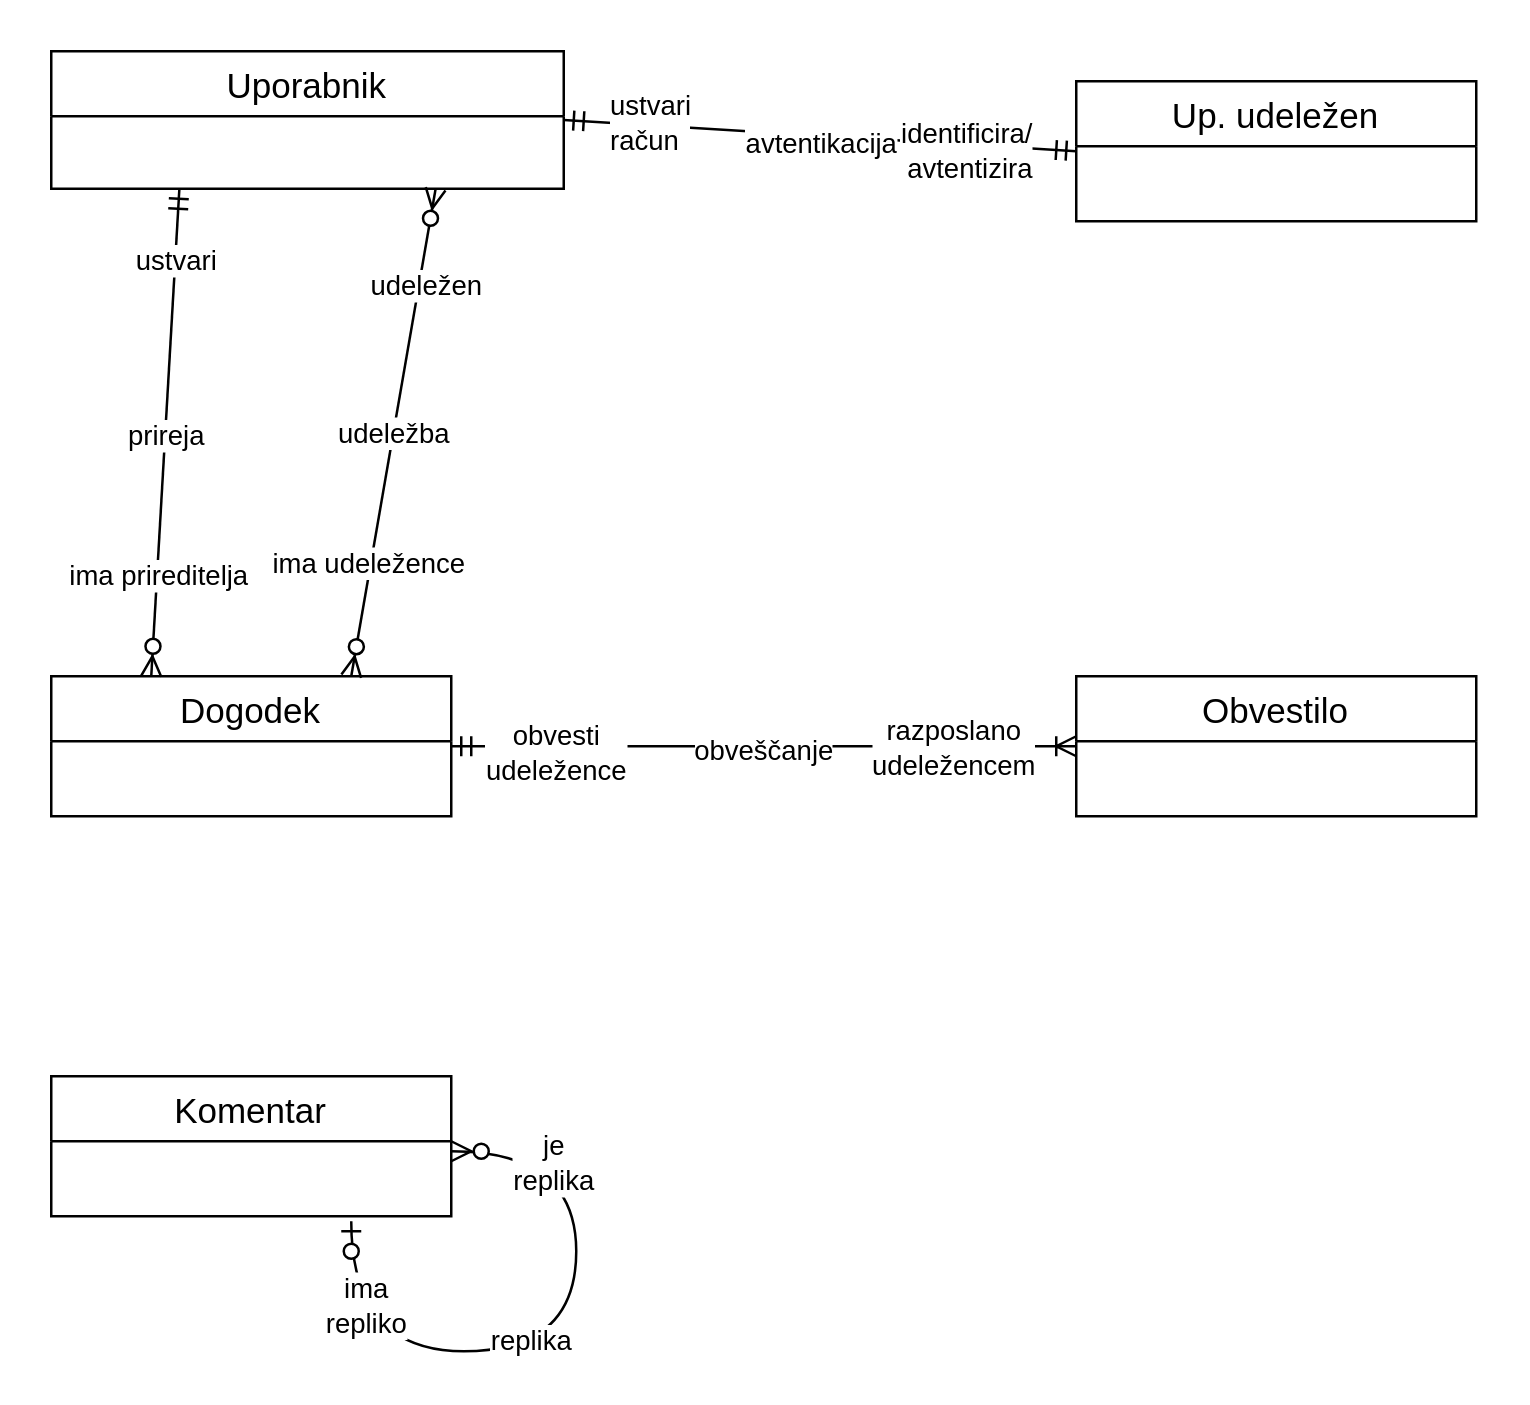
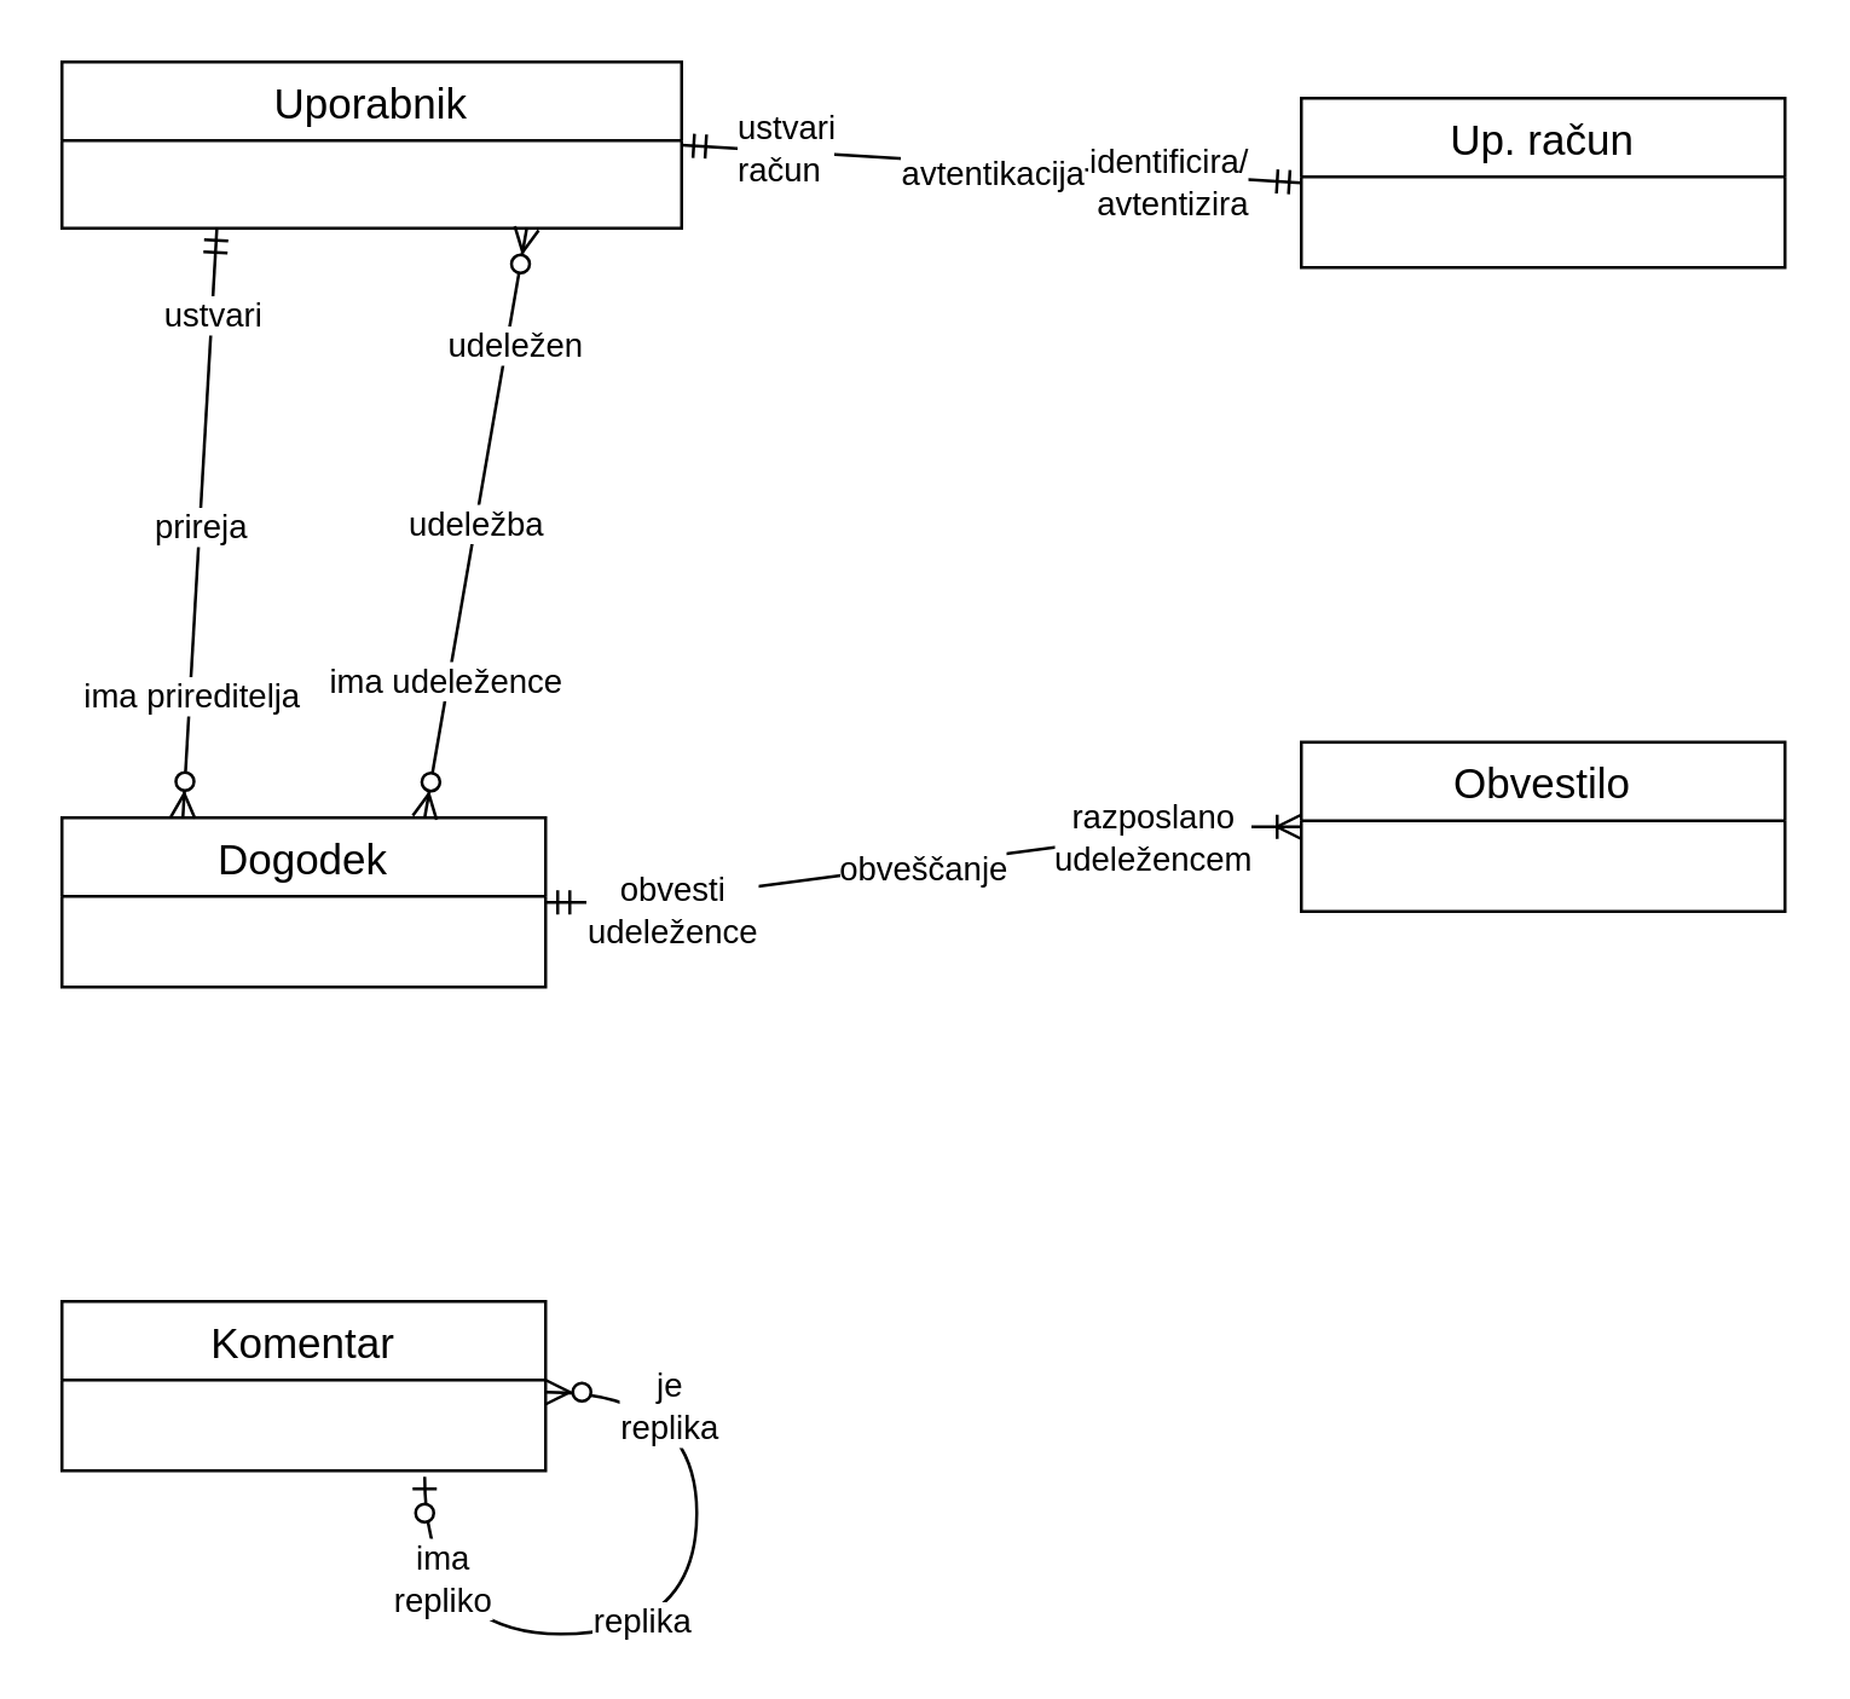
  <mxCell id="0" />
  <mxCell id="1" parent="0" />
  <mxCell id="2" value="Uporabnik" style="swimlane;fontStyle=0;childLayout=stackLayout;horizontal=1;startSize=26;horizontalStack=0;resizeParent=1;resizeParentMax=0;resizeLast=0;collapsible=1;marginBottom=0;align=center;fontSize=14;labelBackgroundColor=default;" vertex="1" parent="1"><mxGeometry x="20" y="20" width="205" height="55" as="geometry" /></mxCell>
- <mxCell id="3" value="Up. udeležen" style="swimlane;fontStyle=0;childLayout=stackLayout;horizontal=1;startSize=26;horizontalStack=0;resizeParent=1;resizeParentMax=0;resizeLast=0;collapsible=1;marginBottom=0;align=center;fontSize=14;labelBackgroundColor=default;" vertex="1" parent="1"><mxGeometry x="430" y="32" width="160" height="56" as="geometry" /></mxCell>
+ <mxCell id="3" value="Up. račun" style="swimlane;fontStyle=0;childLayout=stackLayout;horizontal=1;startSize=26;horizontalStack=0;resizeParent=1;resizeParentMax=0;resizeLast=0;collapsible=1;marginBottom=0;align=center;fontSize=14;labelBackgroundColor=default;" vertex="1" parent="1"><mxGeometry x="430" y="32" width="160" height="56" as="geometry" /></mxCell>
  <mxCell id="4" value="Dogodek" style="swimlane;fontStyle=0;childLayout=stackLayout;horizontal=1;startSize=26;horizontalStack=0;resizeParent=1;resizeParentMax=0;resizeLast=0;collapsible=1;marginBottom=0;align=center;fontSize=14;labelBackgroundColor=default;" vertex="1" parent="1"><mxGeometry x="20" y="270" width="160" height="56" as="geometry" /></mxCell>
- <mxCell id="5" value="Obvestilo" style="swimlane;fontStyle=0;childLayout=stackLayout;horizontal=1;startSize=26;horizontalStack=0;resizeParent=1;resizeParentMax=0;resizeLast=0;collapsible=1;marginBottom=0;align=center;fontSize=14;labelBackgroundColor=default;" vertex="1" parent="1"><mxGeometry x="430" y="270" width="160" height="56" as="geometry" /></mxCell>
+ <mxCell id="5" value="Obvestilo" style="swimlane;fontStyle=0;childLayout=stackLayout;horizontal=1;startSize=26;horizontalStack=0;resizeParent=1;resizeParentMax=0;resizeLast=0;collapsible=1;marginBottom=0;align=center;fontSize=14;labelBackgroundColor=default;" vertex="1" parent="1"><mxGeometry x="430" y="245" width="160" height="56" as="geometry" /></mxCell>
  <mxCell id="6" value="Komentar" style="swimlane;fontStyle=0;childLayout=stackLayout;horizontal=1;startSize=26;horizontalStack=0;resizeParent=1;resizeParentMax=0;resizeLast=0;collapsible=1;marginBottom=0;align=center;fontSize=14;labelBackgroundColor=default;" vertex="1" parent="1"><mxGeometry x="20" y="430" width="160" height="56" as="geometry" /></mxCell>
  <mxCell id="7" value="" style="fontSize=12;html=1;endArrow=ERmandOne;startArrow=ERmandOne;rounded=0;entryX=0;entryY=0.5;entryDx=0;entryDy=0;exitX=1;exitY=0.5;exitDx=0;exitDy=0;labelBackgroundColor=default;fontColor=default;" edge="1" parent="1" source="2" target="3"><mxGeometry width="100" height="100" relative="1" as="geometry"><mxPoint x="340" y="310" as="sourcePoint" /><mxPoint x="350" y="130" as="targetPoint" /></mxGeometry></mxCell>
  <mxCell id="8" value="avtentikacija" style="edgeLabel;html=1;align=center;verticalAlign=middle;resizable=0;points=[];labelBackgroundColor=default;" vertex="1" connectable="0" parent="7"><mxGeometry x="0.001" y="-3" relative="1" as="geometry"><mxPoint as="offset" /></mxGeometry></mxCell>
  <mxCell id="9" value="ustvari&lt;div&gt;račun&lt;/div&gt;" style="edgeLabel;html=1;align=left;verticalAlign=middle;resizable=0;points=[];labelBackgroundColor=default;" vertex="1" connectable="0" parent="7"><mxGeometry x="-0.834" relative="1" as="geometry"><mxPoint as="offset" /></mxGeometry></mxCell>
  <mxCell id="10" value="&lt;span style=&quot;color: light-dark(rgb(0, 0, 0), rgb(255, 255, 255));&quot;&gt;identificira/&lt;/span&gt;&lt;br&gt;&lt;div style=&quot;&quot;&gt;avtentizira&lt;/div&gt;" style="edgeLabel;html=1;align=right;verticalAlign=middle;resizable=0;points=[];labelBackgroundColor=default;" vertex="1" connectable="0" parent="7"><mxGeometry x="0.917" relative="1" as="geometry"><mxPoint x="-9" as="offset" /></mxGeometry></mxCell>
  <mxCell id="11" value="" style="fontSize=12;html=1;endArrow=ERzeroToMany;startArrow=ERmandOne;rounded=0;entryX=0.25;entryY=0;entryDx=0;entryDy=0;exitX=0.25;exitY=1;exitDx=0;exitDy=0;labelBackgroundColor=default;fontColor=default;" edge="1" parent="1" source="2" target="4"><mxGeometry width="100" height="100" relative="1" as="geometry"><mxPoint x="120" y="220" as="sourcePoint" /><mxPoint x="440" y="210" as="targetPoint" /></mxGeometry></mxCell>
  <mxCell id="12" value="prireja" style="edgeLabel;html=1;align=center;verticalAlign=middle;resizable=0;points=[];labelBackgroundColor=default;" vertex="1" connectable="0" parent="11"><mxGeometry x="0.009" relative="1" as="geometry"><mxPoint as="offset" /></mxGeometry></mxCell>
  <mxCell id="13" value="ima prireditelja" style="edgeLabel;html=1;align=center;verticalAlign=middle;resizable=0;points=[];labelBackgroundColor=default;" vertex="1" connectable="0" parent="11"><mxGeometry x="0.584" relative="1" as="geometry"><mxPoint as="offset" /></mxGeometry></mxCell>
  <mxCell id="14" value="ustvari" style="edgeLabel;html=1;align=center;verticalAlign=middle;resizable=0;points=[];labelBackgroundColor=default;" vertex="1" connectable="0" parent="11"><mxGeometry x="-0.703" relative="1" as="geometry"><mxPoint as="offset" /></mxGeometry></mxCell>
  <mxCell id="15" value="" style="fontSize=12;html=1;endArrow=ERzeroToMany;endFill=1;startArrow=ERzeroToMany;rounded=0;exitX=0.75;exitY=0;exitDx=0;exitDy=0;entryX=0.75;entryY=1;entryDx=0;entryDy=0;labelBackgroundColor=default;fontColor=default;" edge="1" parent="1" source="4" target="2"><mxGeometry width="100" height="100" relative="1" as="geometry"><mxPoint x="340" y="310" as="sourcePoint" /><mxPoint x="440" y="210" as="targetPoint" /></mxGeometry></mxCell>
  <mxCell id="16" value="udeležba" style="edgeLabel;html=1;align=center;verticalAlign=middle;resizable=0;points=[];labelBackgroundColor=default;" vertex="1" connectable="0" parent="15"><mxGeometry x="-0.002" relative="1" as="geometry"><mxPoint as="offset" /></mxGeometry></mxCell>
  <mxCell id="17" value="udeležen" style="edgeLabel;html=1;align=center;verticalAlign=middle;resizable=0;points=[];labelBackgroundColor=default;" vertex="1" connectable="0" parent="15"><mxGeometry x="0.726" y="1" relative="1" as="geometry"><mxPoint x="1" y="12" as="offset" /></mxGeometry></mxCell>
  <mxCell id="18" value="ima udeležence" style="edgeLabel;html=1;align=center;verticalAlign=middle;resizable=0;points=[];labelBackgroundColor=default;" vertex="1" connectable="0" parent="15"><mxGeometry x="-0.537" y="1" relative="1" as="geometry"><mxPoint as="offset" /></mxGeometry></mxCell>
  <mxCell id="19" value="" style="edgeStyle=entityRelationEdgeStyle;fontSize=12;html=1;endArrow=ERoneToMany;startArrow=ERmandOne;rounded=0;exitX=1;exitY=0.5;exitDx=0;exitDy=0;entryX=0;entryY=0.5;entryDx=0;entryDy=0;labelBackgroundColor=default;fontColor=default;" edge="1" parent="1" source="4" target="5"><mxGeometry width="100" height="100" relative="1" as="geometry"><mxPoint x="240" y="300" as="sourcePoint" /><mxPoint x="340" y="200" as="targetPoint" /></mxGeometry></mxCell>
  <mxCell id="20" value="obveščanje" style="edgeLabel;html=1;align=center;verticalAlign=middle;resizable=0;points=[];labelBackgroundColor=default;" vertex="1" connectable="0" parent="19"><mxGeometry x="-0.006" y="-1" relative="1" as="geometry"><mxPoint as="offset" /></mxGeometry></mxCell>
  <mxCell id="21" value="obvesti&lt;br&gt;udeležence" style="edgeLabel;html=1;align=center;verticalAlign=middle;resizable=0;points=[];labelBackgroundColor=default;" vertex="1" connectable="0" parent="19"><mxGeometry x="-0.836" y="2" relative="1" as="geometry"><mxPoint x="20" y="4" as="offset" /></mxGeometry></mxCell>
  <mxCell id="22" value="razposlano&lt;div&gt;udeležencem&lt;/div&gt;" style="edgeLabel;html=1;align=center;verticalAlign=middle;resizable=0;points=[];labelBackgroundColor=default;" vertex="1" connectable="0" parent="19"><mxGeometry x="0.555" relative="1" as="geometry"><mxPoint x="6" as="offset" /></mxGeometry></mxCell>
  <mxCell id="23" value="" style="edgeStyle=orthogonalEdgeStyle;fontSize=12;html=1;endArrow=ERzeroToMany;startArrow=ERzeroToOne;rounded=0;exitX=0.75;exitY=1;exitDx=0;exitDy=0;labelBackgroundColor=default;fontColor=default;elbow=vertical;entryX=1;entryY=0.5;entryDx=0;entryDy=0;curved=1;strokeColor=default;" edge="1" parent="1"><mxGeometry width="100" height="100" relative="1" as="geometry"><mxPoint x="140" y="488" as="sourcePoint" /><mxPoint x="180" y="460" as="targetPoint" /><Array as="points"><mxPoint x="140" y="540" /><mxPoint x="230" y="540" /><mxPoint x="230" y="460" /></Array></mxGeometry></mxCell>
  <mxCell id="24" value="replika" style="edgeLabel;html=1;align=center;verticalAlign=middle;resizable=0;points=[];labelBackgroundColor=default;" vertex="1" connectable="0" parent="23"><mxGeometry x="-0.095" y="5" relative="1" as="geometry"><mxPoint as="offset" /></mxGeometry></mxCell>
  <mxCell id="25" value="je&lt;div&gt;replika&lt;/div&gt;" style="edgeLabel;html=1;align=center;verticalAlign=middle;resizable=0;points=[];labelBackgroundColor=default;" vertex="1" connectable="0" parent="23"><mxGeometry x="0.802" y="4" relative="1" as="geometry"><mxPoint x="13" as="offset" /></mxGeometry></mxCell>
  <mxCell id="26" value="ima&lt;div&gt;repliko&lt;/div&gt;" style="edgeLabel;html=1;align=center;verticalAlign=middle;resizable=0;points=[];labelBackgroundColor=default;" vertex="1" connectable="0" parent="23"><mxGeometry x="-0.79" y="5" relative="1" as="geometry"><mxPoint y="4" as="offset" /></mxGeometry></mxCell>
